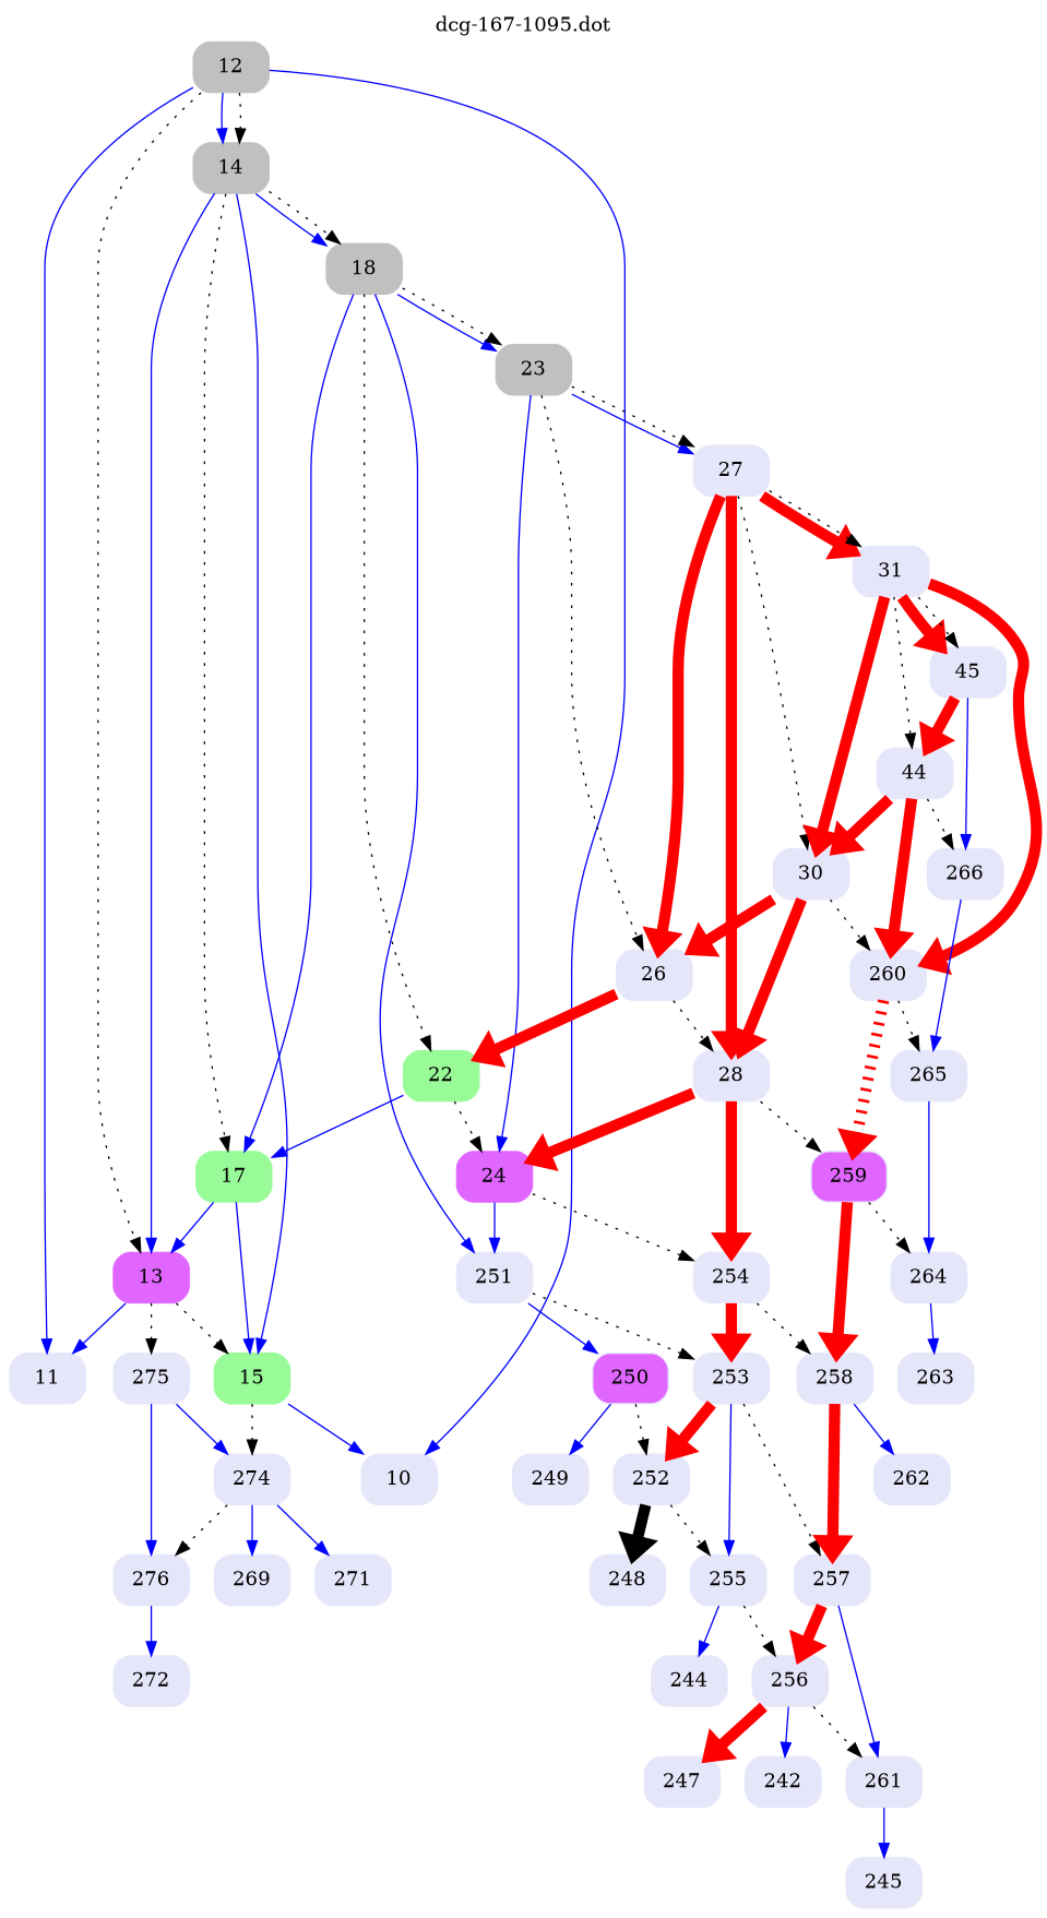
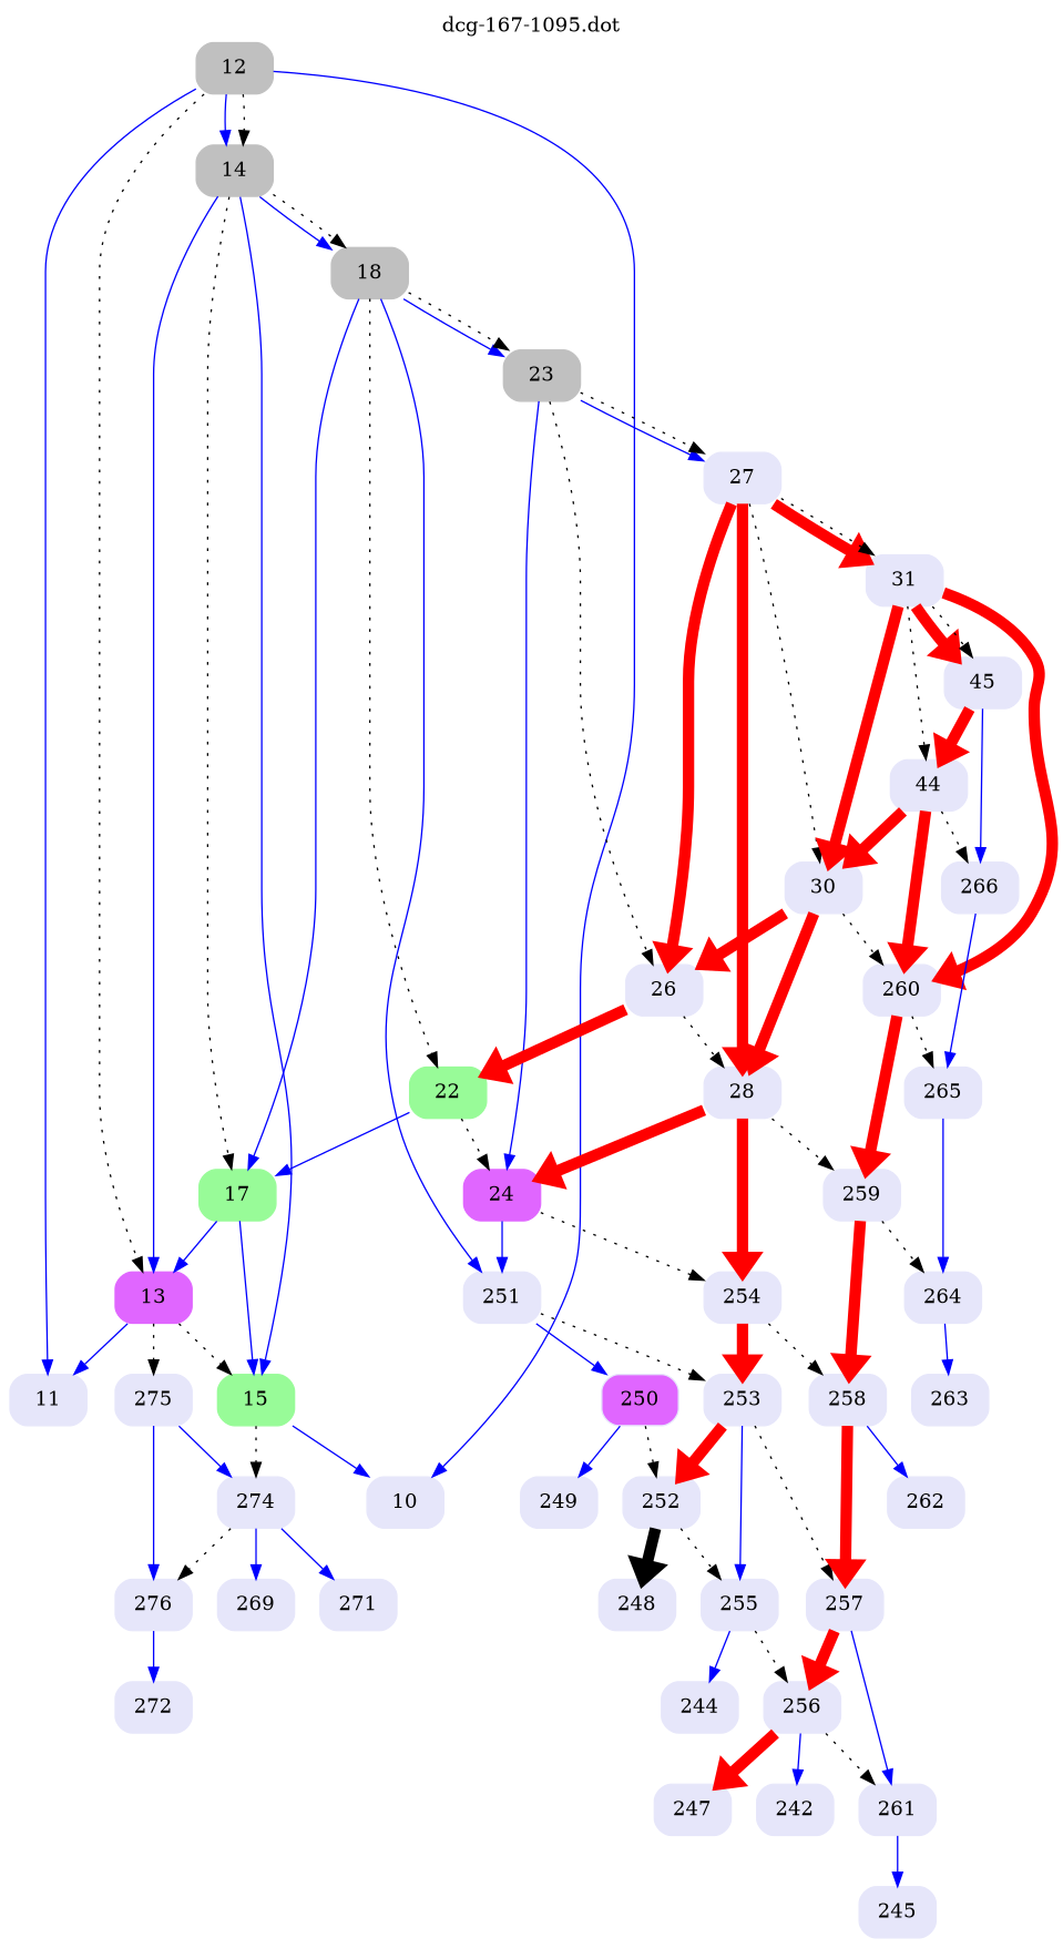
  digraph {
    fontname="DejaVu Serif"
    label="dcg-167-1095.dot"
    labelloc=t
    node [color=lavender fontname="DejaVu Serif" shape=box style="rounded,filled"]
    edge [color=blue fontname="DejaVu Serif" penwidth=1]
    n1 [color=grey label=12]
    n2 [label=11]
    n3 [label=10]
    n4 [color=grey label=14]
    n5 [color=mediumorchid1 label=13]
    n6 [color=palegreen label=15]
    n7 [color=grey label=18]
    n8 [color=palegreen label=17]
    n9 [label=275]
    n10 [label=274]
    n11 [label=251]
    n12 [color=grey label=23]
    n13 [color=palegreen label=22]
    n14 [label=276]
    n15 [label=269]
    n16 [label=271]
    n17 [label=253]
    n18 [fillcolor=mediumorchid1 label=250]
    n19 [color=mediumorchid1 label=24]
    n20 [label=27]
    n21 [label=26]
    n22 [label=257]
    n23 [label=252]
    n24 [label=255]
    n25 [label=249]
    n26 [label=254]
    n27 [label=28]
    n28 [label=31]
    n29 [label=30]
    n30 [label=258]
-   n31 [label=259 fillcolor=mediumorchid1]
+   n31 [label=259]
    n32 [label=260]
    n33 [label=45]
    n34 [label=44]
    n35 [label=264]
    n36 [label=265]
    n37 [label=266]
    n38 [label=263]
    n39 [label=262]
    n40 [label=256]
    n41 [label=261]
    n42 [label=247]
    n43 [label=242]
    n44 [label=245]
    n45 [label=248]
    n46 [label=244]
    n47 [label=272]
    n1 -> n2
    n1 -> n3
    n1 -> n4
    n1 -> n4 [style=dotted color="" penwidth=""]
    n1 -> n5 [style=dotted color="" penwidth=""]
    n4 -> n5
    n4 -> n6
    n4 -> n7
    n4 -> n7 [style=dotted color="" penwidth=""]
    n4 -> n8 [style=dotted color="" penwidth=""]
    n5 -> n2
    n5 -> n6 [style=dotted color="" penwidth=""]
    n5 -> n9 [style=dotted color="" penwidth=""]
    n6 -> n3
    n6 -> n10 [style=dotted color="" penwidth=""]
    n7 -> n8
    n7 -> n11
    n7 -> n12
    n7 -> n12 [style=dotted color="" penwidth=""]
    n7 -> n13 [style=dotted color="" penwidth=""]
    n8 -> n5
    n8 -> n6
    n9 -> n10
    n9 -> n14
    n10 -> n14 [style=dotted color="" penwidth=""]
    n10 -> n15
    n10 -> n16
    n11 -> n17 [style=dotted color="" penwidth=""]
    n11 -> n18
    n12 -> n19
    n12 -> n20
    n12 -> n20 [style=dotted color="" penwidth=""]
    n12 -> n21 [style=dotted color="" penwidth=""]
    n13 -> n8
    n13 -> n19 [style=dotted color="" penwidth=""]
    n14 -> n47
    n17 -> n22 [style=dotted color="" penwidth=""]
    n17 -> n23 [color=red penwidth=8]
    n17 -> n24
    n18 -> n23 [style=dotted color="" penwidth=""]
    n18 -> n25
    n19 -> n11
    n19 -> n26 [style=dotted color="" penwidth=""]
    n20 -> n21 [color=red penwidth=8]
    n20 -> n27 [color=red penwidth=8]
    n20 -> n28 [color=red penwidth=8]
    n20 -> n28 [style=dotted color="" penwidth=""]
    n20 -> n29 [style=dotted color="" penwidth=""]
    n21 -> n13 [color=red penwidth=8]
    n21 -> n27 [style=dotted color="" penwidth=""]
    n22 -> n40 [color=red penwidth=8]
    n22 -> n41
    n23 -> n24 [style=dotted color="" penwidth=""]
    n23 -> n45 [color=black penwidth=8]
    n24 -> n40 [style=dotted color="" penwidth=""]
    n24 -> n46
    n26 -> n17 [color=red penwidth=8]
    n26 -> n30 [style=dotted color="" penwidth=""]
    n27 -> n19 [color=red penwidth=8]
    n27 -> n26 [color=red penwidth=8]
    n27 -> n31 [style=dotted color="" penwidth=""]
    n28 -> n29 [color=red penwidth=8]
    n28 -> n32 [color=red penwidth=8]
    n28 -> n33 [color=red penwidth=8]
    n28 -> n33 [style=dotted color="" penwidth=""]
    n28 -> n34 [style=dotted color="" penwidth=""]
    n29 -> n21 [color=red penwidth=8]
    n29 -> n27 [color=red penwidth=8]
    n29 -> n32 [style=dotted color="" penwidth=""]
    n30 -> n22 [color=red penwidth=8]
    n30 -> n39
    n31 -> n30 [color=red penwidth=8]
    n31 -> n35 [style=dotted color="" penwidth=""]
-   n32 -> n31 [color=red penwidth=8 style=dotted]
+   n32 -> n31 [color=red penwidth=8]
    n32 -> n36 [style=dotted color="" penwidth=""]
    n33 -> n34 [color=red penwidth=8]
    n33 -> n37
    n34 -> n29 [color=red penwidth=8]
    n34 -> n32 [color=red penwidth=8]
    n34 -> n37 [style=dotted color="" penwidth=""]
    n35 -> n38
    n36 -> n35
    n37 -> n36
    n40 -> n41 [style=dotted color="" penwidth=""]
    n40 -> n42 [color=red penwidth=8]
    n40 -> n43
    n41 -> n44
  }
